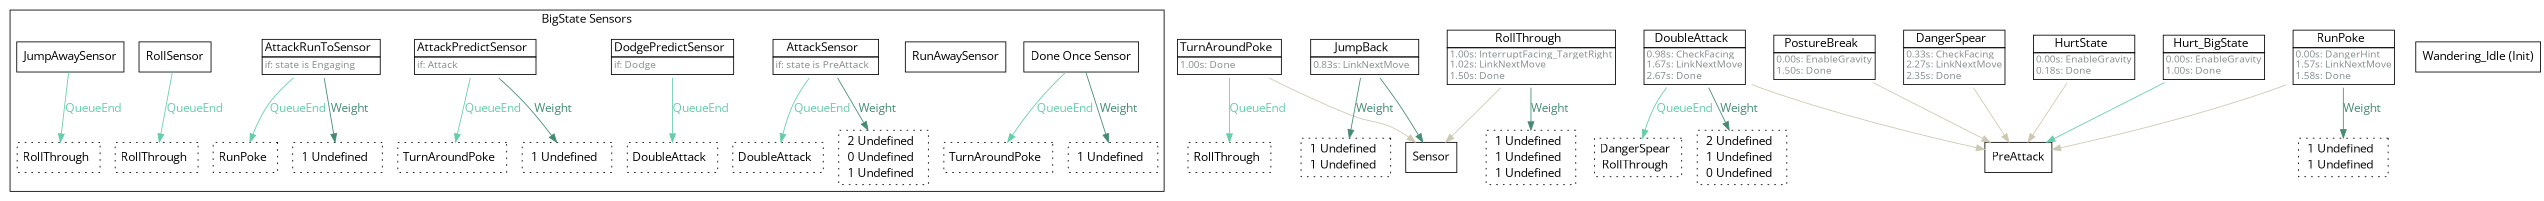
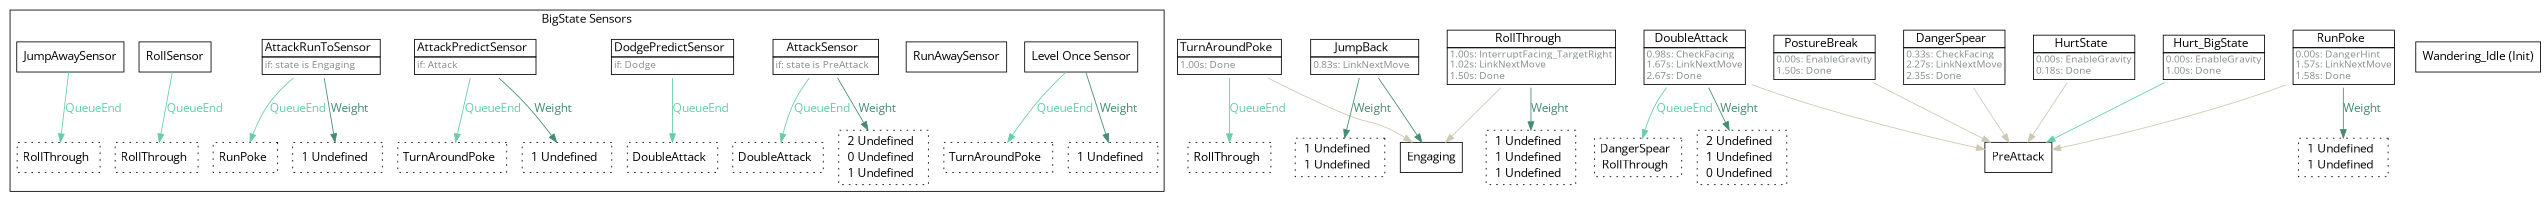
  strict digraph {
    fontname="Open Sans"
    rankdir=TB
    node [fontname="Open Sans" shape=box]
    edge [color=aquamarine3 fontcolor=aquamarine3 fontname="Open Sans"]
-   n1 [label="Done Once Sensor"]
+   n1 [label="Level Once Sensor"]
    n2 [label=<<TABLE border="0" cellborder="0" cellspacing="0" cellpadding="2"><TR><TD>TurnAroundPoke  </TD></TR></TABLE>> margin=0.05 style=dotted]
    n3 [label=<<TABLE border="0" cellborder="0" cellspacing="0" cellpadding="2"><TR><TD>1 Undefined  </TD></TR></TABLE>> style=dotted]
    n4 [label=RunAwaySensor]
    n5 [label=<<TABLE border="0" cellborder="1" cellspacing="0" cellpadding="2"><TR><TD >AttackSensor  </TD></TR><TR><TD align="left" balign="left"><FONT point-size="12" color="azure4">if: state is PreAttack</FONT>  </TD></TR></TABLE>> shape=plaintext]
    n6 [label=<<TABLE border="0" cellborder="0" cellspacing="0" cellpadding="2"><TR><TD>DoubleAttack  </TD></TR></TABLE>> margin=0.05 style=dotted]
    n7 [label=<<TABLE border="0" cellborder="0" cellspacing="0" cellpadding="2"><TR><TD>2 Undefined  </TD></TR><TR><TD>0 Undefined  </TD></TR><TR><TD>1 Undefined  </TD></TR></TABLE>> style=dotted]
    n8 [label=<<TABLE border="0" cellborder="1" cellspacing="0" cellpadding="2"><TR><TD >DodgePredictSensor  </TD></TR><TR><TD align="left" balign="left"><FONT point-size="12" color="azure4">if: Dodge</FONT>  </TD></TR></TABLE>> shape=plaintext]
    n9 [label=<<TABLE border="0" cellborder="0" cellspacing="0" cellpadding="2"><TR><TD>DoubleAttack  </TD></TR></TABLE>> margin=0.05 style=dotted]
    n10 [label=<<TABLE border="0" cellborder="1" cellspacing="0" cellpadding="2"><TR><TD >AttackPredictSensor  </TD></TR><TR><TD align="left" balign="left"><FONT point-size="12" color="azure4">if: Attack</FONT>  </TD></TR></TABLE>> shape=plaintext]
    n11 [label=<<TABLE border="0" cellborder="0" cellspacing="0" cellpadding="2"><TR><TD>TurnAroundPoke  </TD></TR></TABLE>> margin=0.05 style=dotted]
    n12 [label=<<TABLE border="0" cellborder="0" cellspacing="0" cellpadding="2"><TR><TD>1 Undefined  </TD></TR></TABLE>> style=dotted]
    n13 [label=<<TABLE border="0" cellborder="1" cellspacing="0" cellpadding="2"><TR><TD >AttackRunToSensor  </TD></TR><TR><TD align="left" balign="left"><FONT point-size="12" color="azure4">if: state is Engaging</FONT>  </TD></TR></TABLE>> shape=plaintext]
    n14 [label=<<TABLE border="0" cellborder="0" cellspacing="0" cellpadding="2"><TR><TD>RunPoke  </TD></TR></TABLE>> margin=0.05 style=dotted]
    n15 [label=<<TABLE border="0" cellborder="0" cellspacing="0" cellpadding="2"><TR><TD>1 Undefined  </TD></TR></TABLE>> style=dotted]
    n16 [label=RollSensor]
    n17 [label=<<TABLE border="0" cellborder="0" cellspacing="0" cellpadding="2"><TR><TD>RollThrough  </TD></TR></TABLE>> margin=0.05 style=dotted]
    n18 [label=JumpAwaySensor]
    n19 [label=<<TABLE border="0" cellborder="0" cellspacing="0" cellpadding="2"><TR><TD>RollThrough  </TD></TR></TABLE>> margin=0.05 style=dotted]
    n20 [label=<<TABLE border="0" cellborder="1" cellspacing="0" cellpadding="2"><TR><TD >TurnAroundPoke  </TD></TR><TR><TD align="left" balign="left"><FONT point-size="12" color="azure4">1.00s: Done</FONT>  </TD></TR></TABLE>> shape=plaintext]
-   Engaging [label=Sensor]
+   Engaging
    n22 [label=<<TABLE border="0" cellborder="0" cellspacing="0" cellpadding="2"><TR><TD>RollThrough  </TD></TR></TABLE>> margin=0.05 style=dotted]
    n23 [label=<<TABLE border="0" cellborder="1" cellspacing="0" cellpadding="2"><TR><TD >DoubleAttack  </TD></TR><TR><TD align="left" balign="left"><FONT point-size="12" color="azure4">0.98s: CheckFacing<br/>1.67s: LinkNextMove<br/>2.67s: Done</FONT>  </TD></TR></TABLE>> shape=plaintext]
    PreAttack
    n25 [label=<<TABLE border="0" cellborder="0" cellspacing="0" cellpadding="2"><TR><TD>DangerSpear  </TD></TR><TR><TD>RollThrough  </TD></TR></TABLE>> margin=0.05 style=dotted]
    n26 [label=<<TABLE border="0" cellborder="0" cellspacing="0" cellpadding="2"><TR><TD>2 Undefined  </TD></TR><TR><TD>1 Undefined  </TD></TR><TR><TD>0 Undefined  </TD></TR></TABLE>> style=dotted]
    n27 [label=<<TABLE border="0" cellborder="1" cellspacing="0" cellpadding="2"><TR><TD >DangerSpear  </TD></TR><TR><TD align="left" balign="left"><FONT point-size="12" color="azure4">0.33s: CheckFacing<br/>2.27s: LinkNextMove<br/>2.35s: Done</FONT>  </TD></TR></TABLE>> shape=plaintext]
    n28 [label=<<TABLE border="0" cellborder="1" cellspacing="0" cellpadding="2"><TR><TD >RunPoke  </TD></TR><TR><TD align="left" balign="left"><FONT point-size="12" color="azure4">0.00s: DangerHint<br/>1.57s: LinkNextMove<br/>1.58s: Done</FONT>  </TD></TR></TABLE>> shape=plaintext]
    n29 [label=<<TABLE border="0" cellborder="0" cellspacing="0" cellpadding="2"><TR><TD>1 Undefined  </TD></TR><TR><TD>1 Undefined  </TD></TR></TABLE>> style=dotted]
    n30 [label=<<TABLE border="0" cellborder="1" cellspacing="0" cellpadding="2"><TR><TD >HurtState  </TD></TR><TR><TD align="left" balign="left"><FONT point-size="12" color="azure4">0.00s: EnableGravity<br/>0.18s: Done</FONT>  </TD></TR></TABLE>> shape=plaintext]
    n31 [label=<<TABLE border="0" cellborder="1" cellspacing="0" cellpadding="2"><TR><TD >Hurt_BigState  </TD></TR><TR><TD align="left" balign="left"><FONT point-size="12" color="azure4">0.00s: EnableGravity<br/>1.00s: Done</FONT>  </TD></TR></TABLE>> shape=plaintext]
    n32 [label=<<TABLE border="0" cellborder="1" cellspacing="0" cellpadding="2"><TR><TD >JumpBack  </TD></TR><TR><TD align="left" balign="left"><FONT point-size="12" color="azure4">0.83s: LinkNextMove</FONT>  </TD></TR></TABLE>> shape=plaintext]
    n33 [label=<<TABLE border="0" cellborder="0" cellspacing="0" cellpadding="2"><TR><TD>1 Undefined  </TD></TR><TR><TD>1 Undefined  </TD></TR></TABLE>> style=dotted]
    n34 [label=<<TABLE border="0" cellborder="1" cellspacing="0" cellpadding="2"><TR><TD >PostureBreak  </TD></TR><TR><TD align="left" balign="left"><FONT point-size="12" color="azure4">0.00s: EnableGravity<br/>1.50s: Done</FONT>  </TD></TR></TABLE>> shape=plaintext]
    n35 [label=<<TABLE border="0" cellborder="1" cellspacing="0" cellpadding="2"><TR><TD >RollThrough  </TD></TR><TR><TD align="left" balign="left"><FONT point-size="12" color="azure4">1.00s: InterruptFacing_TargetRight<br/>1.02s: LinkNextMove<br/>1.50s: Done</FONT>  </TD></TR></TABLE>> shape=plaintext]
    n36 [label=<<TABLE border="0" cellborder="0" cellspacing="0" cellpadding="2"><TR><TD>1 Undefined  </TD></TR><TR><TD>1 Undefined  </TD></TR><TR><TD>1 Undefined  </TD></TR></TABLE>> style=dotted]
    n37 [label="Wandering_Idle (Init)"]
    subgraph cluster_1 {
      label="BigState Sensors"
      rank=sink
      n1
      n2
      n3
      n4
      n5
      n6
      n7
      n8
      n9
      n10
      n11
      n12
      n13
      n14
      n15
      n16
      n17
      n18
      n19
    }
    n1 -> n2 [label=QueueEnd]
    n1 -> n3 [color=aquamarine4 fontcolor=aquamarine4 label=Weight]
    n5 -> n6 [label=QueueEnd]
    n5 -> n7 [color=aquamarine4 fontcolor=aquamarine4 label=Weight]
    n8 -> n9 [label=QueueEnd]
    n10 -> n11 [label=QueueEnd]
    n10 -> n12 [color=aquamarine4 fontcolor=aquamarine4 label=Weight]
    n13 -> n14 [label=QueueEnd]
    n13 -> n15 [color=aquamarine4 fontcolor=aquamarine4 label=Weight]
    n16 -> n17 [label=QueueEnd]
    n18 -> n19 [label=QueueEnd]
    n20 -> Engaging [color=cornsilk3 fontcolor=cornsilk3]
    n20 -> n22 [label=QueueEnd]
    n23 -> PreAttack [color=cornsilk3 fontcolor=cornsilk3]
    n23 -> n25 [label=QueueEnd]
    n23 -> n26 [color=aquamarine4 fontcolor=aquamarine4 label=Weight]
    n27 -> PreAttack [color=cornsilk3 fontcolor=cornsilk3]
    n28 -> PreAttack [color=cornsilk3 fontcolor=cornsilk3]
    n28 -> n29 [color=aquamarine4 fontcolor=aquamarine4 label=Weight]
    n30 -> PreAttack [color=cornsilk3 fontcolor=cornsilk3]
    n31 -> PreAttack [fontcolor=cornsilk3]
    n32 -> Engaging [color=aquamarine4 fontcolor=cornsilk3]
    n32 -> n33 [color=aquamarine4 fontcolor=aquamarine4 label=Weight]
    n34 -> PreAttack [color=cornsilk3 fontcolor=cornsilk3]
    n35 -> Engaging [color=cornsilk3 fontcolor=cornsilk3]
    n35 -> n36 [color=aquamarine4 fontcolor=aquamarine4 label=Weight]
  }
